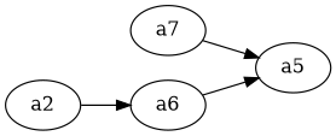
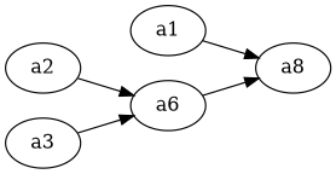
  digraph {
    rankdir=LR
-   a1 [label=a7]
-   a5
+   a1
+   a5 [label=a8]
    a2
    a6
+   a3
    a1 -> a5
    a2 -> a6
    a6 -> a5
+   a3 -> a6
  }
